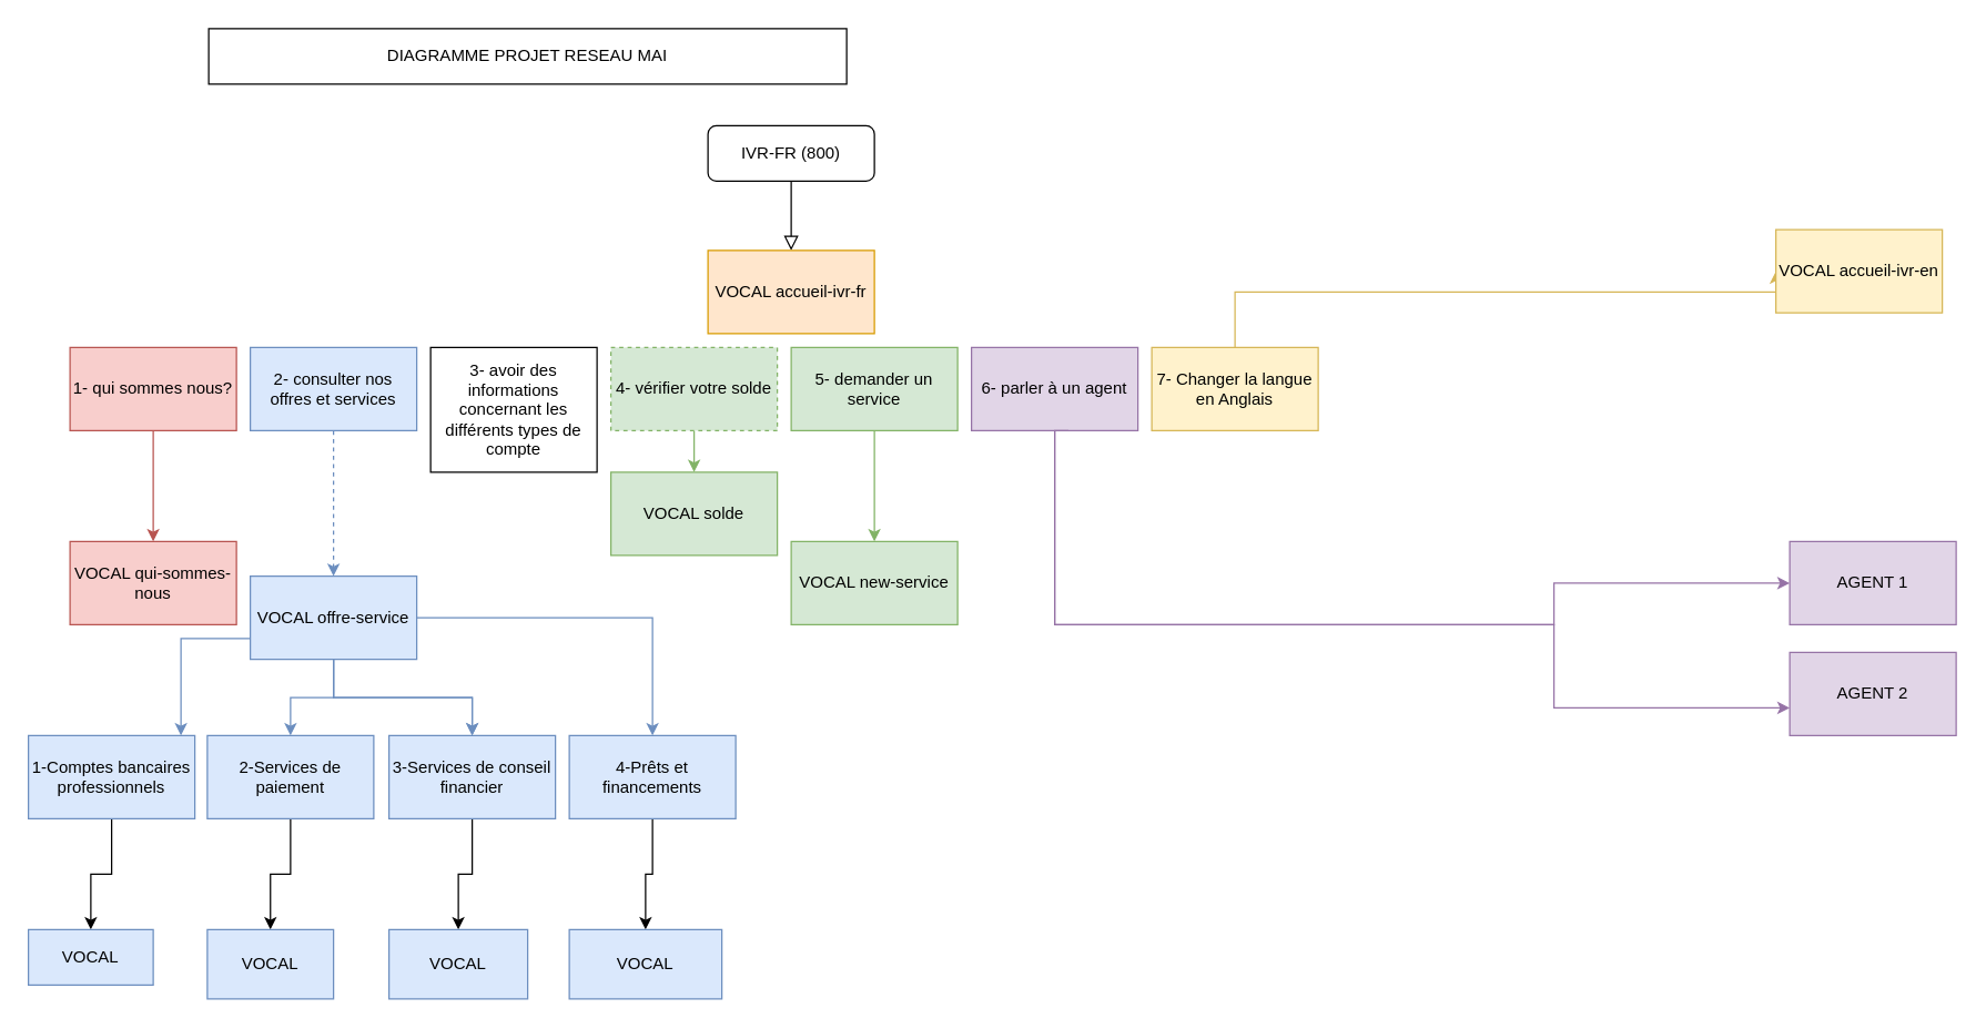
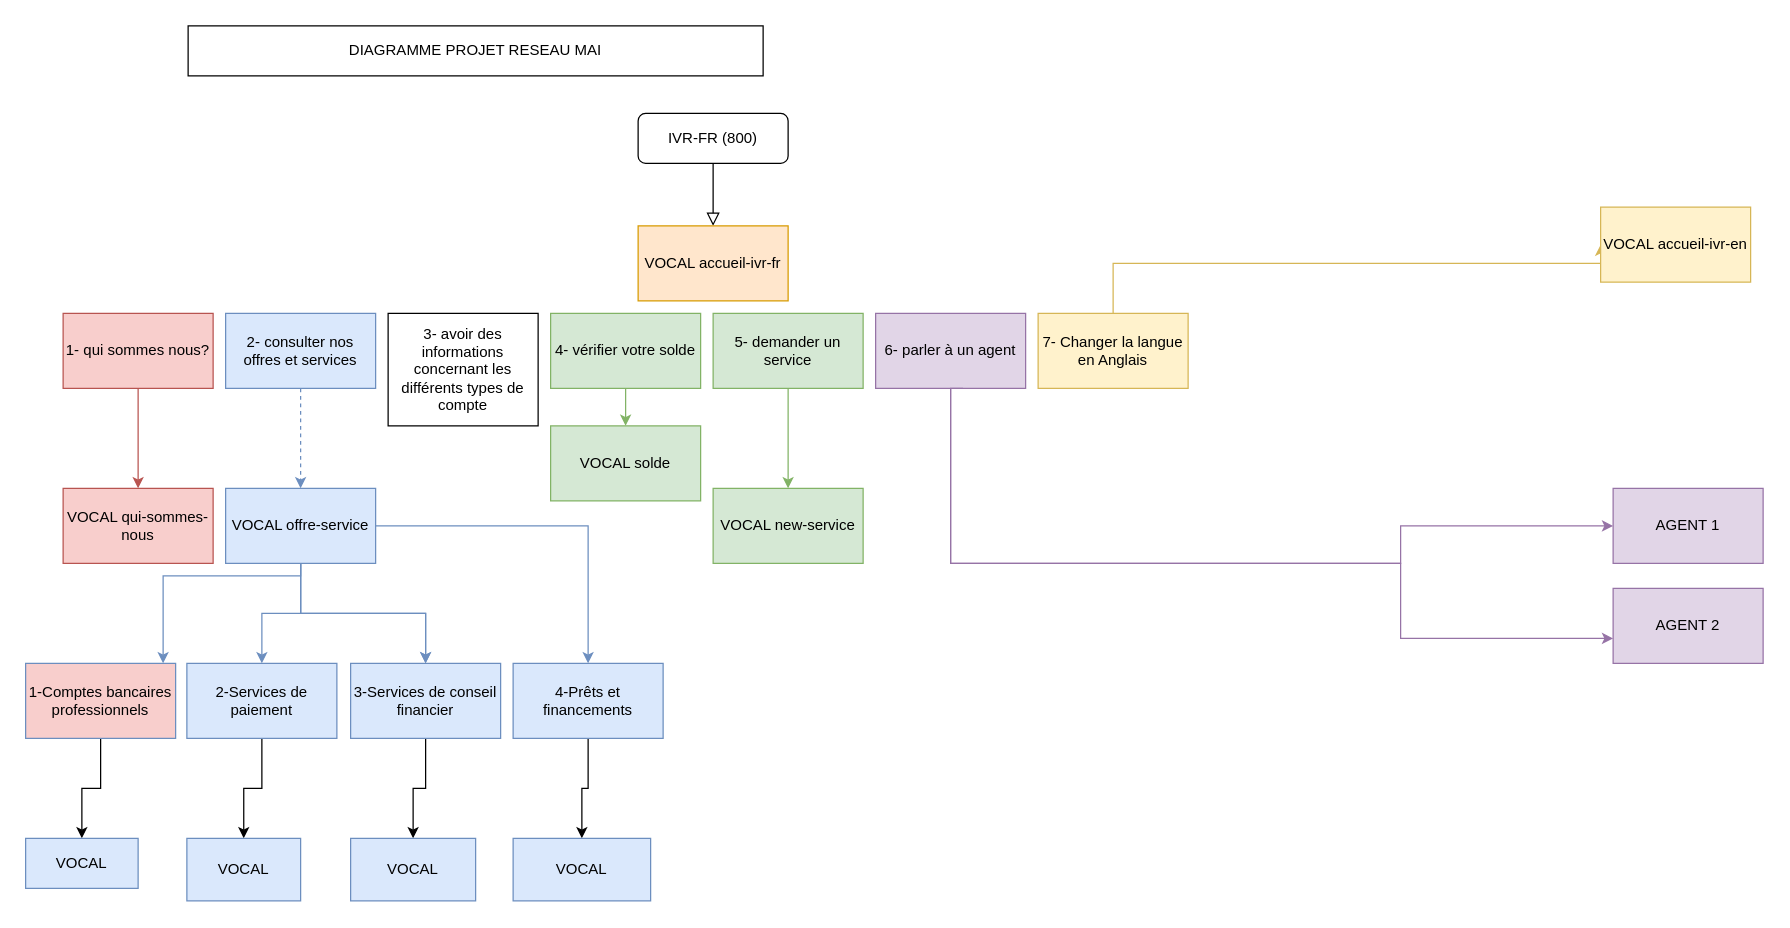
  <mxCell id="0" />
  <mxCell id="1" parent="0" />
  <mxCell id="2" value="" style="rounded=0;html=1;jettySize=auto;orthogonalLoop=1;fontSize=11;endArrow=block;endFill=0;endSize=8;strokeWidth=1;shadow=0;labelBackgroundColor=none;edgeStyle=orthogonalEdgeStyle;" parent="1" source="3" edge="1"><mxGeometry relative="1" as="geometry"><mxPoint x="570" y="180" as="targetPoint" /></mxGeometry></mxCell>
  <mxCell id="3" value="IVR-FR (800)" style="rounded=1;whiteSpace=wrap;html=1;fontSize=12;glass=0;strokeWidth=1;shadow=0;" parent="1" vertex="1"><mxGeometry x="510" y="90" width="120" height="40" as="geometry" /></mxCell>
  <mxCell id="4" value="DIAGRAMME PROJET RESEAU MAI" style="rounded=0;whiteSpace=wrap;html=1;" vertex="1" parent="1"><mxGeometry x="150" y="20" width="460" height="40" as="geometry" /></mxCell>
  <mxCell id="5" value="VOCAL accueil-ivr-fr" style="rounded=0;whiteSpace=wrap;html=1;fillColor=#ffe6cc;strokeColor=#d79b00;" vertex="1" parent="1"><mxGeometry x="510" y="180" width="120" height="60" as="geometry" /></mxCell>
  <mxCell id="6" value="" style="edgeStyle=orthogonalEdgeStyle;rounded=0;orthogonalLoop=1;jettySize=auto;html=1;fillColor=#f8cecc;strokeColor=#b85450;" edge="1" parent="1" source="7" target="19"><mxGeometry relative="1" as="geometry" /></mxCell>
  <mxCell id="7" value="1- qui sommes nous?" style="rounded=0;whiteSpace=wrap;html=1;fillColor=#f8cecc;strokeColor=#b85450;" vertex="1" parent="1"><mxGeometry x="50" y="250" width="120" height="60" as="geometry" /></mxCell>
  <mxCell id="8" value="" style="edgeStyle=orthogonalEdgeStyle;rounded=0;orthogonalLoop=1;jettySize=auto;html=1;fillColor=#dae8fc;strokeColor=#6c8ebf;dashed=1;" edge="1" parent="1" source="9" target="29"><mxGeometry relative="1" as="geometry" /></mxCell>
  <mxCell id="9" value="2- consulter nos offres et services" style="rounded=0;whiteSpace=wrap;html=1;fillColor=#dae8fc;strokeColor=#6c8ebf;" vertex="1" parent="1"><mxGeometry x="180" y="250" width="120" height="60" as="geometry" /></mxCell>
  <mxCell id="10" value="3- avoir des informations concernant les différents types de compte" style="rounded=0;whiteSpace=wrap;html=1;" vertex="1" parent="1"><mxGeometry x="310" y="250" width="120" height="90" as="geometry" /></mxCell>
  <mxCell id="11" value="" style="edgeStyle=orthogonalEdgeStyle;rounded=0;orthogonalLoop=1;jettySize=auto;html=1;fillColor=#d5e8d4;strokeColor=#82b366;" edge="1" parent="1" source="12" target="39"><mxGeometry relative="1" as="geometry" /></mxCell>
- <mxCell id="12" value="4- vérifier votre solde" style="rounded=0;whiteSpace=wrap;html=1;fillColor=#d5e8d4;strokeColor=#82b366;dashed=1;" vertex="1" parent="1"><mxGeometry x="440" y="250" width="120" height="60" as="geometry" /></mxCell>
+ <mxCell id="12" value="4- vérifier votre solde" style="rounded=0;whiteSpace=wrap;html=1;fillColor=#d5e8d4;strokeColor=#82b366;" vertex="1" parent="1"><mxGeometry x="440" y="250" width="120" height="60" as="geometry" /></mxCell>
  <mxCell id="13" value="" style="edgeStyle=orthogonalEdgeStyle;rounded=0;orthogonalLoop=1;jettySize=auto;html=1;fillColor=#d5e8d4;strokeColor=#82b366;" edge="1" parent="1" source="14" target="30"><mxGeometry relative="1" as="geometry" /></mxCell>
  <mxCell id="14" value="5- demander un service" style="rounded=0;whiteSpace=wrap;html=1;fillColor=#d5e8d4;strokeColor=#82b366;" vertex="1" parent="1"><mxGeometry x="570" y="250" width="120" height="60" as="geometry" /></mxCell>
  <mxCell id="15" style="edgeStyle=orthogonalEdgeStyle;rounded=0;orthogonalLoop=1;jettySize=auto;html=1;entryX=0;entryY=0.5;entryDx=0;entryDy=0;fillColor=#e1d5e7;strokeColor=#9673a6;" edge="1" parent="1" source="16" target="21"><mxGeometry relative="1" as="geometry"><mxPoint x="1150" y="450" as="targetPoint" /><Array as="points"><mxPoint x="760" y="450" /><mxPoint x="1120" y="450" /><mxPoint x="1120" y="420" /></Array></mxGeometry></mxCell>
  <mxCell id="16" value="6- parler à un agent" style="rounded=0;whiteSpace=wrap;html=1;fillColor=#e1d5e7;strokeColor=#9673a6;" vertex="1" parent="1"><mxGeometry x="700" y="250" width="120" height="60" as="geometry" /></mxCell>
  <mxCell id="17" style="edgeStyle=orthogonalEdgeStyle;rounded=0;orthogonalLoop=1;jettySize=auto;html=1;entryX=0;entryY=0.5;entryDx=0;entryDy=0;fillColor=#fff2cc;strokeColor=#d6b656;" edge="1" parent="1" source="18" target="20"><mxGeometry relative="1" as="geometry"><mxPoint x="1220" y="190" as="targetPoint" /><Array as="points"><mxPoint x="890" y="210" /></Array></mxGeometry></mxCell>
  <mxCell id="18" value="7- Changer la langue en Anglais" style="rounded=0;whiteSpace=wrap;html=1;fillColor=#fff2cc;strokeColor=#d6b656;" vertex="1" parent="1"><mxGeometry x="830" y="250" width="120" height="60" as="geometry" /></mxCell>
  <mxCell id="19" value="VOCAL qui-sommes-nous" style="whiteSpace=wrap;html=1;rounded=0;fillColor=#f8cecc;strokeColor=#b85450;imageAspect=1;" vertex="1" parent="1"><mxGeometry x="50" y="390" width="120" height="60" as="geometry" /></mxCell>
  <mxCell id="20" value="VOCAL accueil-ivr-en" style="rounded=0;whiteSpace=wrap;html=1;fillColor=#fff2cc;strokeColor=#d6b656;" vertex="1" parent="1"><mxGeometry x="1280" y="165" width="120" height="60" as="geometry" /></mxCell>
  <mxCell id="21" value="AGENT 1" style="rounded=0;whiteSpace=wrap;html=1;fillColor=#e1d5e7;strokeColor=#9673a6;" vertex="1" parent="1"><mxGeometry x="1290" y="390" width="120" height="60" as="geometry" /></mxCell>
  <mxCell id="22" value="AGENT 2" style="rounded=0;whiteSpace=wrap;html=1;fillColor=#e1d5e7;strokeColor=#9673a6;" vertex="1" parent="1"><mxGeometry x="1290" y="470" width="120" height="60" as="geometry" /></mxCell>
  <mxCell id="23" style="edgeStyle=orthogonalEdgeStyle;rounded=0;orthogonalLoop=1;jettySize=auto;html=1;exitX=0.583;exitY=1;exitDx=0;exitDy=0;exitPerimeter=0;fillColor=#e1d5e7;strokeColor=#9673a6;" edge="1" parent="1" source="16" target="22"><mxGeometry relative="1" as="geometry"><mxPoint x="1290" y="510" as="targetPoint" /><mxPoint x="760" y="310" as="sourcePoint" /><Array as="points"><mxPoint x="760" y="310" /><mxPoint x="760" y="450" /><mxPoint x="1120" y="450" /><mxPoint x="1120" y="510" /></Array></mxGeometry></mxCell>
  <mxCell id="24" value="" style="edgeStyle=orthogonalEdgeStyle;rounded=0;orthogonalLoop=1;jettySize=auto;html=1;fillColor=#dae8fc;strokeColor=#6c8ebf;" edge="1" parent="1" source="29" target="32"><mxGeometry relative="1" as="geometry"><Array as="points"><mxPoint x="240" y="460" /><mxPoint x="130" y="460" /></Array></mxGeometry></mxCell>
  <mxCell id="25" value="" style="edgeStyle=orthogonalEdgeStyle;rounded=0;orthogonalLoop=1;jettySize=auto;html=1;fillColor=#dae8fc;strokeColor=#6c8ebf;" edge="1" parent="1" source="29" target="34"><mxGeometry relative="1" as="geometry" /></mxCell>
  <mxCell id="26" value="" style="edgeStyle=orthogonalEdgeStyle;rounded=0;orthogonalLoop=1;jettySize=auto;html=1;fillColor=#dae8fc;strokeColor=#6c8ebf;" edge="1" parent="1" source="29" target="36"><mxGeometry relative="1" as="geometry" /></mxCell>
  <mxCell id="27" value="" style="edgeStyle=orthogonalEdgeStyle;rounded=0;orthogonalLoop=1;jettySize=auto;html=1;fillColor=#dae8fc;strokeColor=#6c8ebf;" edge="1" parent="1" source="29" target="36"><mxGeometry relative="1" as="geometry" /></mxCell>
  <mxCell id="28" value="" style="edgeStyle=orthogonalEdgeStyle;rounded=0;orthogonalLoop=1;jettySize=auto;html=1;fillColor=#dae8fc;strokeColor=#6c8ebf;" edge="1" parent="1" source="29" target="38"><mxGeometry relative="1" as="geometry" /></mxCell>
- <mxCell id="29" value="VOCAL offre-service" style="whiteSpace=wrap;html=1;rounded=0;fillColor=#dae8fc;strokeColor=#6c8ebf;perimeter=ellipsePerimeter;" vertex="1" parent="1"><mxGeometry x="180" y="415" width="120" height="60" as="geometry" /></mxCell>
+ <mxCell id="29" value="VOCAL offre-service" style="whiteSpace=wrap;html=1;rounded=0;fillColor=#dae8fc;strokeColor=#6c8ebf;perimeter=ellipsePerimeter;" vertex="1" parent="1"><mxGeometry x="180" y="390" width="120" height="60" as="geometry" /></mxCell>
  <mxCell id="30" value="VOCAL new-service" style="whiteSpace=wrap;html=1;rounded=0;fillColor=#d5e8d4;strokeColor=#82b366;" vertex="1" parent="1"><mxGeometry x="570" y="390" width="120" height="60" as="geometry" /></mxCell>
  <mxCell id="31" value="" style="edgeStyle=orthogonalEdgeStyle;rounded=0;orthogonalLoop=1;jettySize=auto;html=1;" edge="1" parent="1" source="32" target="40"><mxGeometry relative="1" as="geometry" /></mxCell>
- <mxCell id="32" value="1-Comptes bancaires professionnels" style="whiteSpace=wrap;html=1;rounded=0;fillColor=#dae8fc;strokeColor=#6c8ebf;" vertex="1" parent="1"><mxGeometry x="20" y="530" width="120" height="60" as="geometry" /></mxCell>
+ <mxCell id="32" value="1-Comptes bancaires professionnels" style="whiteSpace=wrap;html=1;rounded=0;fillColor=#f8cecc;strokeColor=#6c8ebf;" vertex="1" parent="1"><mxGeometry x="20" y="530" width="120" height="60" as="geometry" /></mxCell>
  <mxCell id="33" value="" style="edgeStyle=orthogonalEdgeStyle;rounded=0;orthogonalLoop=1;jettySize=auto;html=1;" edge="1" parent="1" source="34" target="43"><mxGeometry relative="1" as="geometry" /></mxCell>
  <mxCell id="34" value="4-Prêts et financements" style="whiteSpace=wrap;html=1;rounded=0;fillColor=#dae8fc;strokeColor=#6c8ebf;" vertex="1" parent="1"><mxGeometry x="410" y="530" width="120" height="60" as="geometry" /></mxCell>
  <mxCell id="35" value="" style="edgeStyle=orthogonalEdgeStyle;rounded=0;orthogonalLoop=1;jettySize=auto;html=1;" edge="1" parent="1" source="36" target="42"><mxGeometry relative="1" as="geometry" /></mxCell>
  <mxCell id="36" value="3-Services de conseil financier" style="whiteSpace=wrap;html=1;rounded=0;fillColor=#dae8fc;strokeColor=#6c8ebf;" vertex="1" parent="1"><mxGeometry x="280" y="530" width="120" height="60" as="geometry" /></mxCell>
  <mxCell id="37" value="" style="edgeStyle=orthogonalEdgeStyle;rounded=0;orthogonalLoop=1;jettySize=auto;html=1;" edge="1" parent="1" source="38" target="41"><mxGeometry relative="1" as="geometry" /></mxCell>
  <mxCell id="38" value="2-Services de paiement" style="whiteSpace=wrap;html=1;rounded=0;fillColor=#dae8fc;strokeColor=#6c8ebf;" vertex="1" parent="1"><mxGeometry x="149" y="530" width="120" height="60" as="geometry" /></mxCell>
  <mxCell id="39" value="VOCAL solde" style="whiteSpace=wrap;html=1;rounded=0;fillColor=#d5e8d4;strokeColor=#82b366;" vertex="1" parent="1"><mxGeometry x="440" y="340" width="120" height="60" as="geometry" /></mxCell>
  <mxCell id="40" value="VOCAL" style="whiteSpace=wrap;html=1;fillColor=#dae8fc;strokeColor=#6c8ebf;rounded=0;" vertex="1" parent="1"><mxGeometry x="20" y="670" width="90" height="40" as="geometry" /></mxCell>
  <mxCell id="41" value="VOCAL" style="whiteSpace=wrap;html=1;fillColor=#dae8fc;strokeColor=#6c8ebf;rounded=0;" vertex="1" parent="1"><mxGeometry x="149" y="670" width="91" height="50" as="geometry" /></mxCell>
  <mxCell id="42" value="VOCAL" style="whiteSpace=wrap;html=1;fillColor=#dae8fc;strokeColor=#6c8ebf;rounded=0;" vertex="1" parent="1"><mxGeometry x="280" y="670" width="100" height="50" as="geometry" /></mxCell>
  <mxCell id="43" value="VOCAL" style="whiteSpace=wrap;html=1;fillColor=#dae8fc;strokeColor=#6c8ebf;rounded=0;" vertex="1" parent="1"><mxGeometry x="410" y="670" width="110" height="50" as="geometry" /></mxCell>
